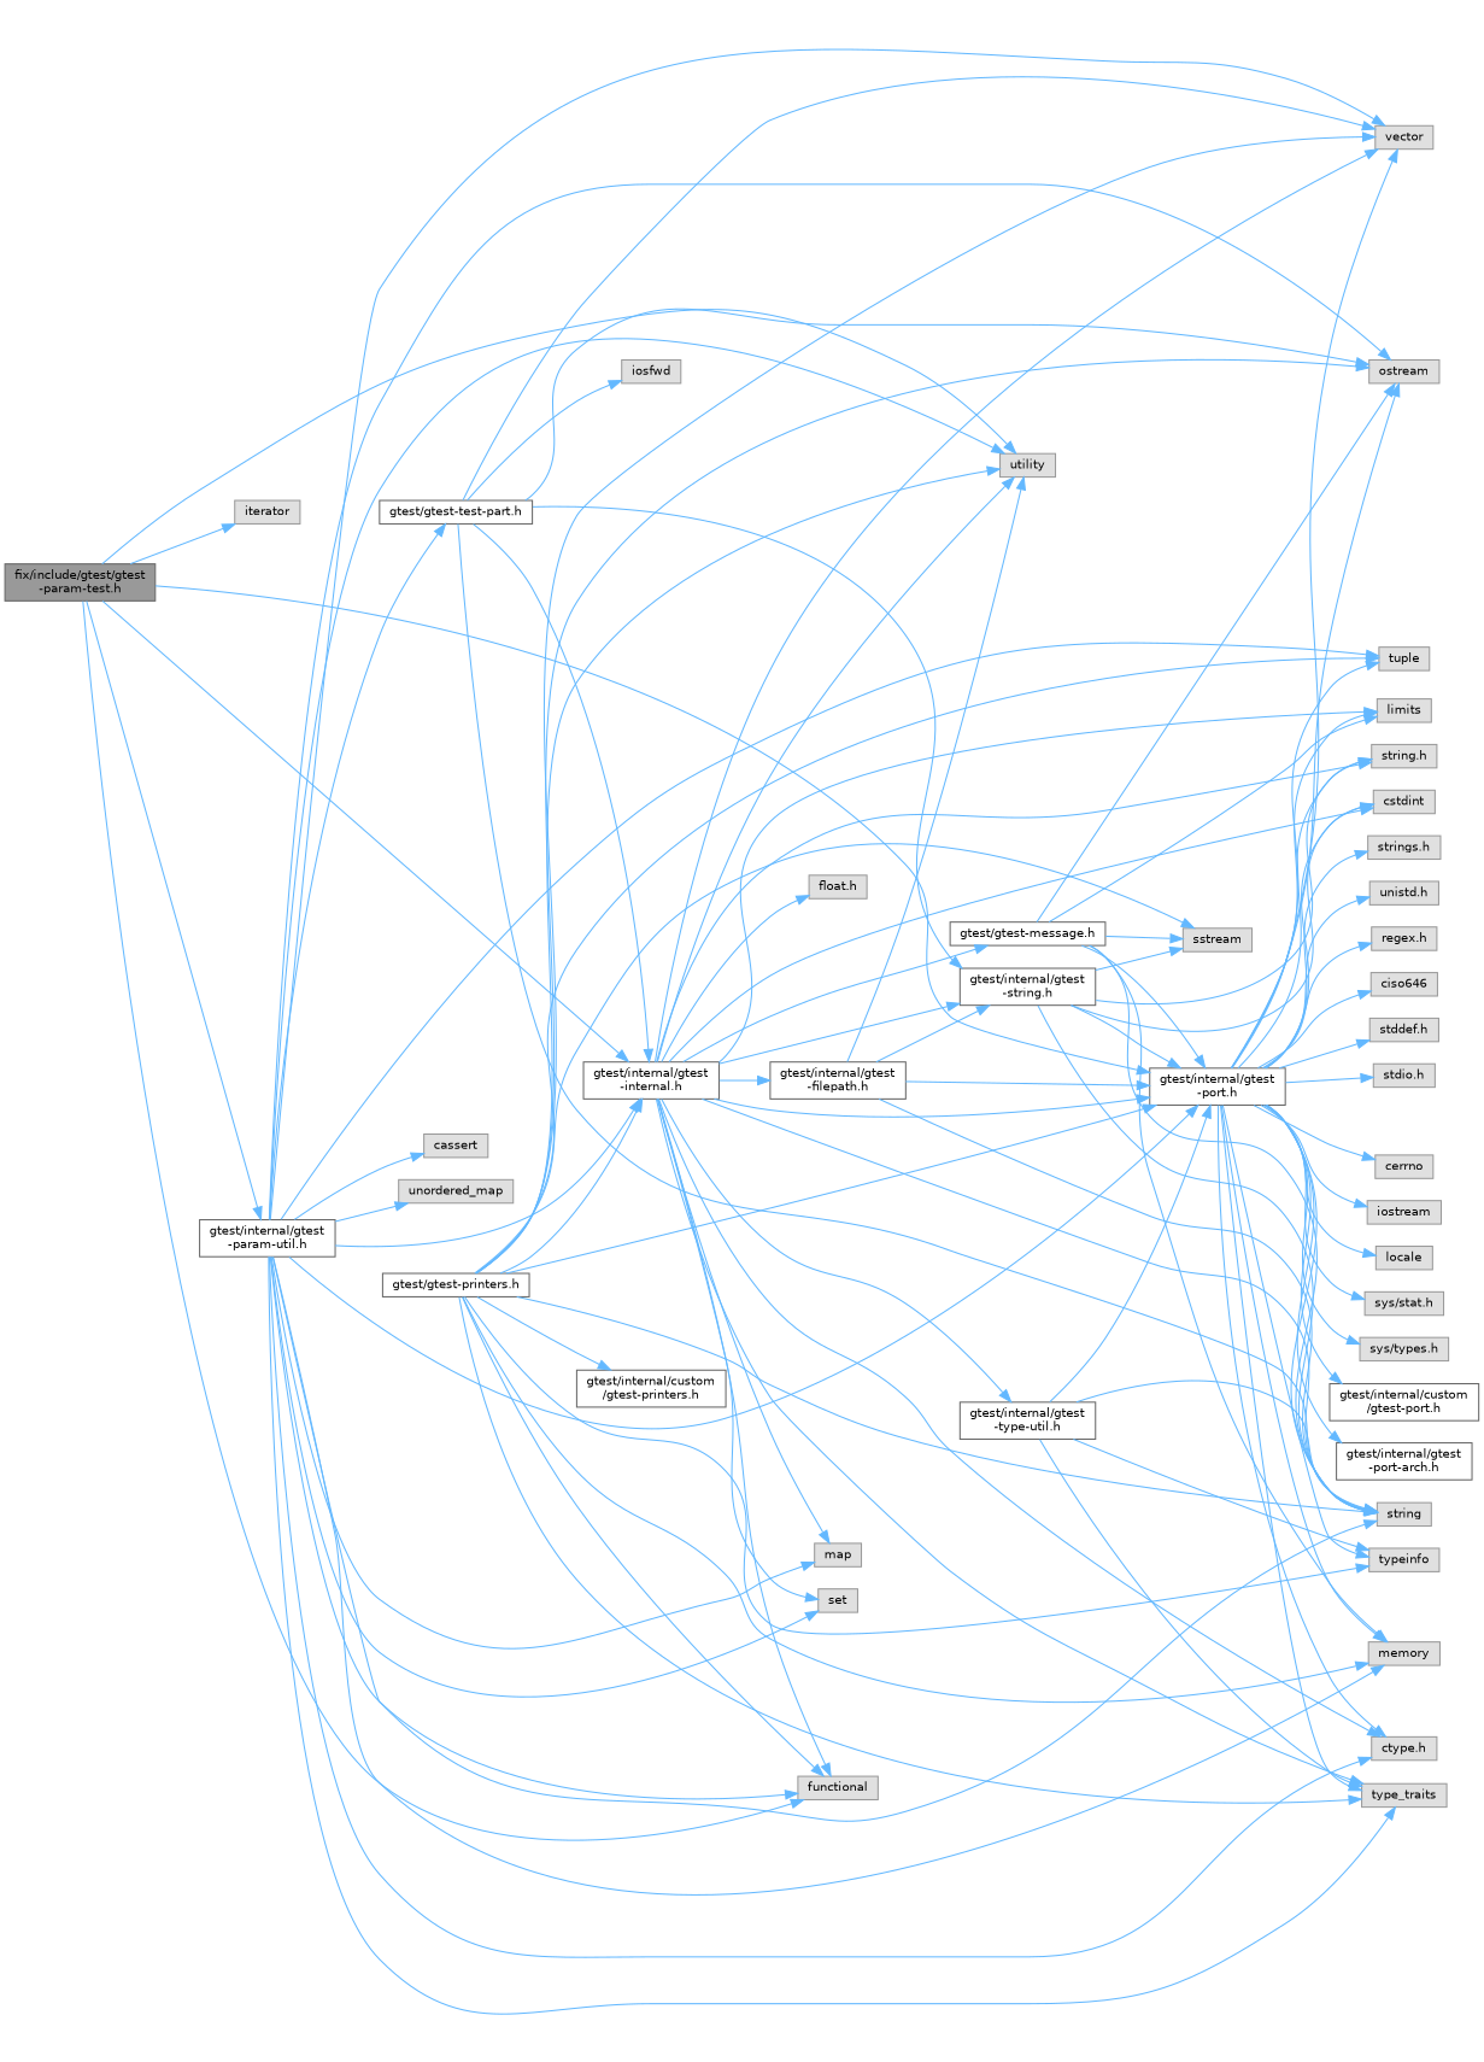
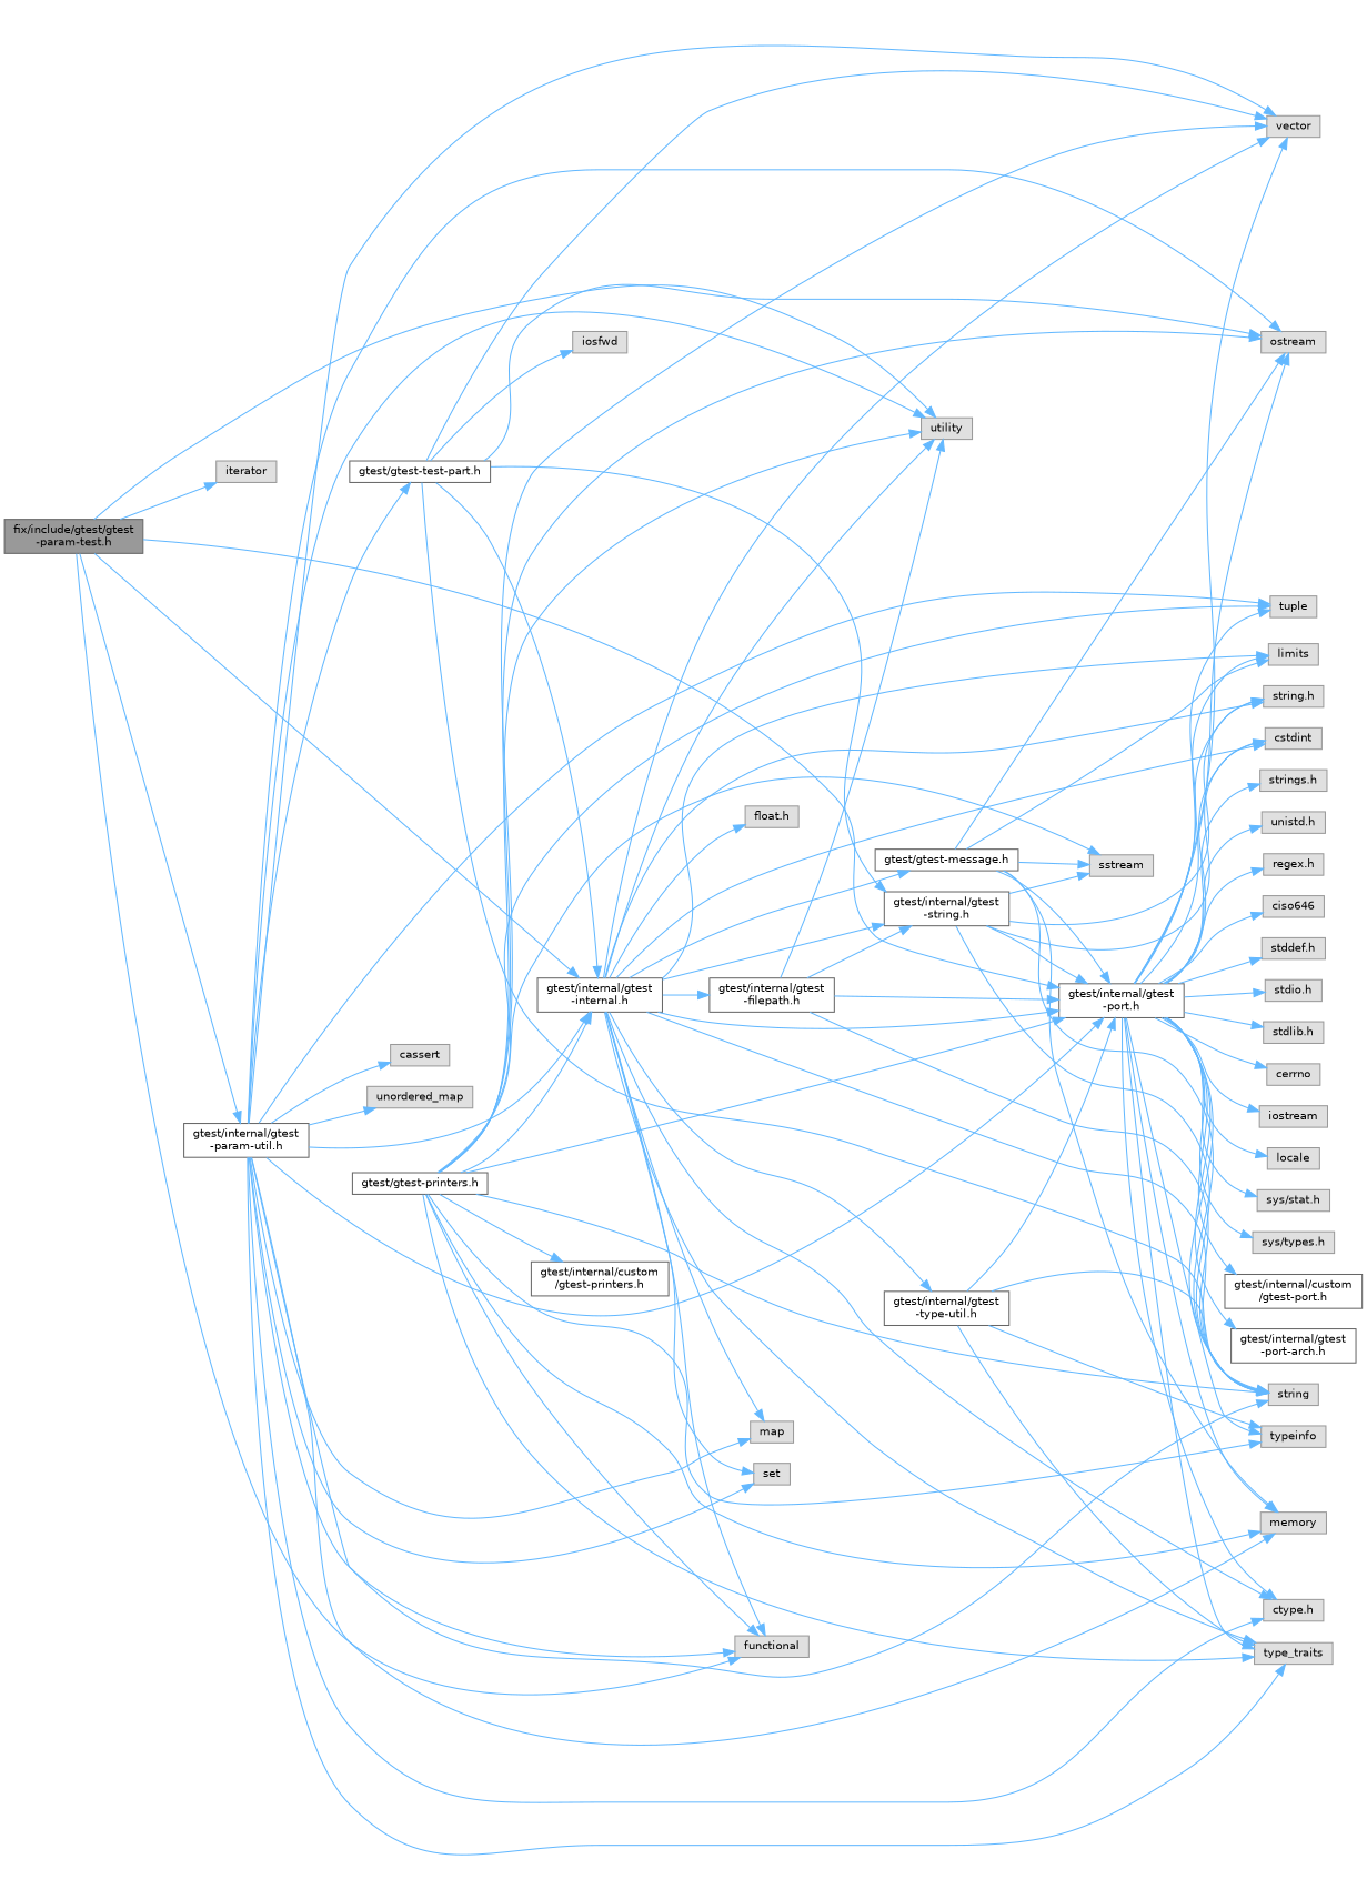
  digraph {
    rankdir=LR
    node [color=grey60 fillcolor="#E0E0E0" fontname=Helvetica fontsize=10 shape=box style=filled]
    edge [color=steelblue1 fontname=Helvetica fontsize=10 labelfontname=Helvetica labelfontsize=10 style=solid]
    n1 [color=gray40 fillcolor=grey60 fontcolor=black height=0.2 label="fix/include/gtest/gtest\l-param-test.h" width=0.4]
    n2 [height=0.2 label=functional width=0.4]
    n3 [height=0.2 label=iterator width=0.4]
    n4 [height=0.2 label=utility width=0.4]
    n5 [color=grey40 fillcolor=white height=0.2 label="gtest/internal/gtest\l-internal.h" width=0.4]
    n6 [color=grey40 fillcolor=white height=0.2 label="gtest/internal/gtest\l-port.h" width=0.4]
    n7 [color=grey40 fillcolor=white height=0.2 label="gtest/internal/gtest\l-param-util.h" width=0.4]
    n8 [height=0.2 label="ctype.h" width=0.4]
    n9 [height=0.2 label="string.h" width=0.4]
    n10 [height=0.2 label=cstdint width=0.4]
    n11 [height=0.2 label=limits width=0.4]
    n12 [height=0.2 label=string width=0.4]
    n13 [height=0.2 label=type_traits width=0.4]
    n14 [height=0.2 label=vector width=0.4]
    n15 [height=0.2 label="float.h" width=0.4]
    n16 [height=0.2 label=map width=0.4]
    n17 [height=0.2 label=set width=0.4]
    n18 [color=grey40 fillcolor=white height=0.2 label="gtest/gtest-message.h" width=0.4]
    n19 [color=grey40 fillcolor=white height=0.2 label="gtest/internal/gtest\l-filepath.h" width=0.4]
    n20 [color=grey40 fillcolor=white height=0.2 label="gtest/internal/gtest\l-string.h" width=0.4]
    n21 [color=grey40 fillcolor=white height=0.2 label="gtest/internal/gtest\l-type-util.h" width=0.4]
    n22 [height=0.2 label=ciso646 width=0.4]
    n23 [height=0.2 label="stddef.h" width=0.4]
    n24 [height=0.2 label="stdio.h" width=0.4]
+   n25 [height=0.2 label="stdlib.h" width=0.4]
    n26 [height=0.2 label=cerrno width=0.4]
    n27 [height=0.2 label=iostream width=0.4]
    n28 [height=0.2 label=locale width=0.4]
    n29 [height=0.2 label=memory width=0.4]
    n30 [height=0.2 label=ostream width=0.4]
    n31 [height=0.2 label=tuple width=0.4]
    n32 [height=0.2 label="sys/stat.h" width=0.4]
    n33 [height=0.2 label="sys/types.h" width=0.4]
    n34 [color=grey40 fillcolor=white height=0.2 label="gtest/internal/custom\l/gtest-port.h" width=0.4]
    n35 [color=grey40 fillcolor=white height=0.2 label="gtest/internal/gtest\l-port-arch.h" width=0.4]
    n36 [height=0.2 label="strings.h" width=0.4]
    n37 [height=0.2 label="unistd.h" width=0.4]
    n38 [height=0.2 label="regex.h" width=0.4]
    n39 [height=0.2 label=typeinfo width=0.4]
    n40 [height=0.2 label=cassert width=0.4]
    n41 [height=0.2 label=unordered_map width=0.4]
    n42 [color=grey40 fillcolor=white height=0.2 label="gtest/gtest-test-part.h" width=0.4]
    n43 [height=0.2 label=sstream width=0.4]
    n44 [color=grey40 fillcolor=white height=0.2 label="gtest/gtest-printers.h" width=0.4]
    n45 [color=grey40 fillcolor=white height=0.2 label="gtest/internal/custom\l/gtest-printers.h" width=0.4]
    n46 [height=0.2 label=iosfwd width=0.4]
    n1 -> n2
    n1 -> n3
    n1 -> n4
    n1 -> n5
    n1 -> n6
    n1 -> n7
    n5 -> n2
    n5 -> n4
    n5 -> n6
    n5 -> n8
    n5 -> n9
    n5 -> n10
    n5 -> n11
    n5 -> n12
    n5 -> n13
    n5 -> n14
    n5 -> n15
    n5 -> n16
    n5 -> n17
    n5 -> n18
    n5 -> n19
    n5 -> n20
    n5 -> n21
    n6 -> n8
    n6 -> n9
    n6 -> n10
    n6 -> n11
    n6 -> n12
    n6 -> n13
    n6 -> n14
    n6 -> n22
    n6 -> n23
    n6 -> n24
+   n6 -> n25
    n6 -> n26
    n6 -> n27
    n6 -> n28
    n6 -> n29
    n6 -> n30
    n6 -> n31
    n6 -> n32
    n6 -> n33
    n6 -> n34
    n6 -> n35
    n6 -> n36
    n6 -> n37
    n6 -> n38
    n6 -> n39
    n7 -> n2
    n7 -> n4
    n7 -> n5
    n7 -> n6
    n7 -> n8
    n7 -> n12
    n7 -> n13
    n7 -> n14
    n7 -> n16
    n7 -> n17
    n7 -> n29
    n7 -> n30
    n7 -> n31
    n7 -> n40
    n7 -> n41
    n7 -> n42
    n18 -> n6
    n18 -> n11
    n18 -> n12
    n18 -> n29
    n18 -> n30
    n18 -> n43
    n19 -> n4
    n19 -> n6
    n19 -> n12
    n19 -> n20
    n20 -> n6
    n20 -> n9
    n20 -> n10
    n20 -> n12
    n20 -> n43
    n21 -> n6
    n21 -> n12
    n21 -> n13
    n21 -> n39
    n42 -> n5
    n42 -> n12
    n42 -> n14
    n42 -> n20
    n42 -> n30
    n42 -> n46
    n44 -> n2
    n44 -> n4
    n44 -> n5
    n44 -> n6
    n44 -> n12
    n44 -> n13
    n44 -> n14
    n44 -> n29
    n44 -> n30
    n44 -> n31
    n44 -> n39
    n44 -> n43
    n44 -> n45
  }
